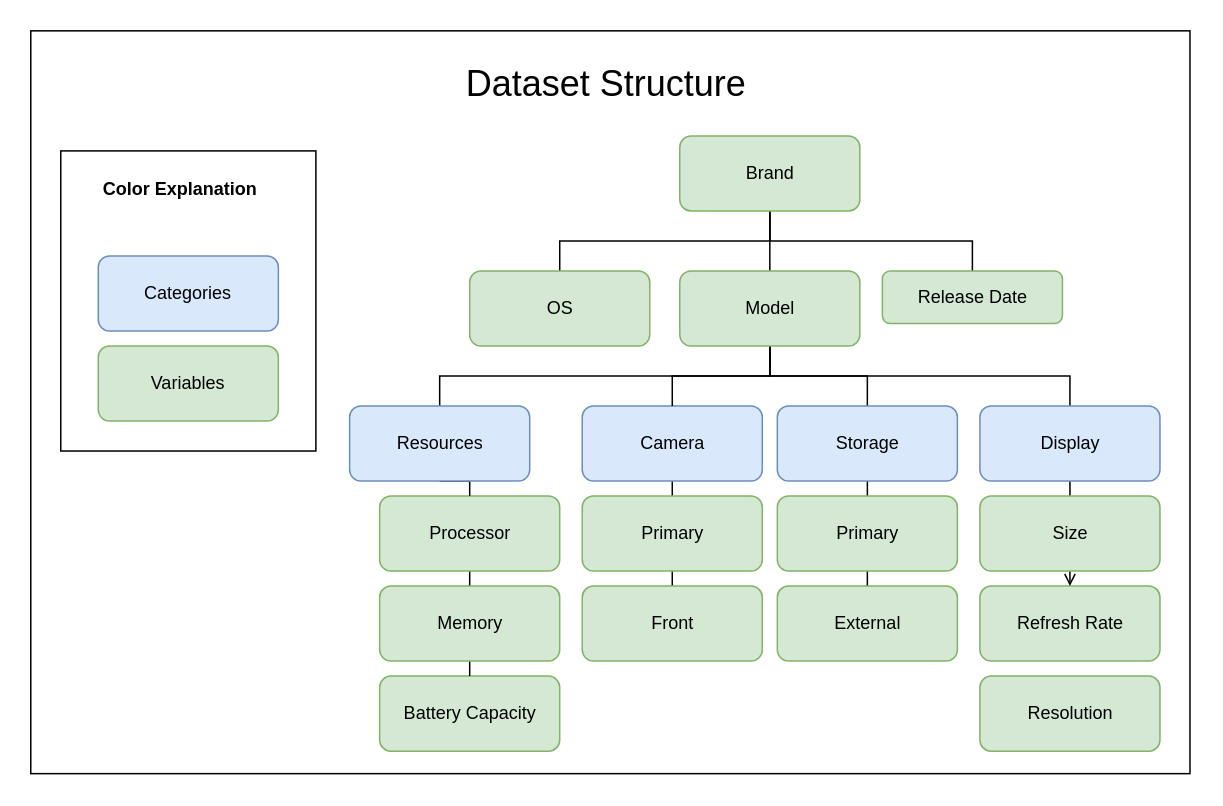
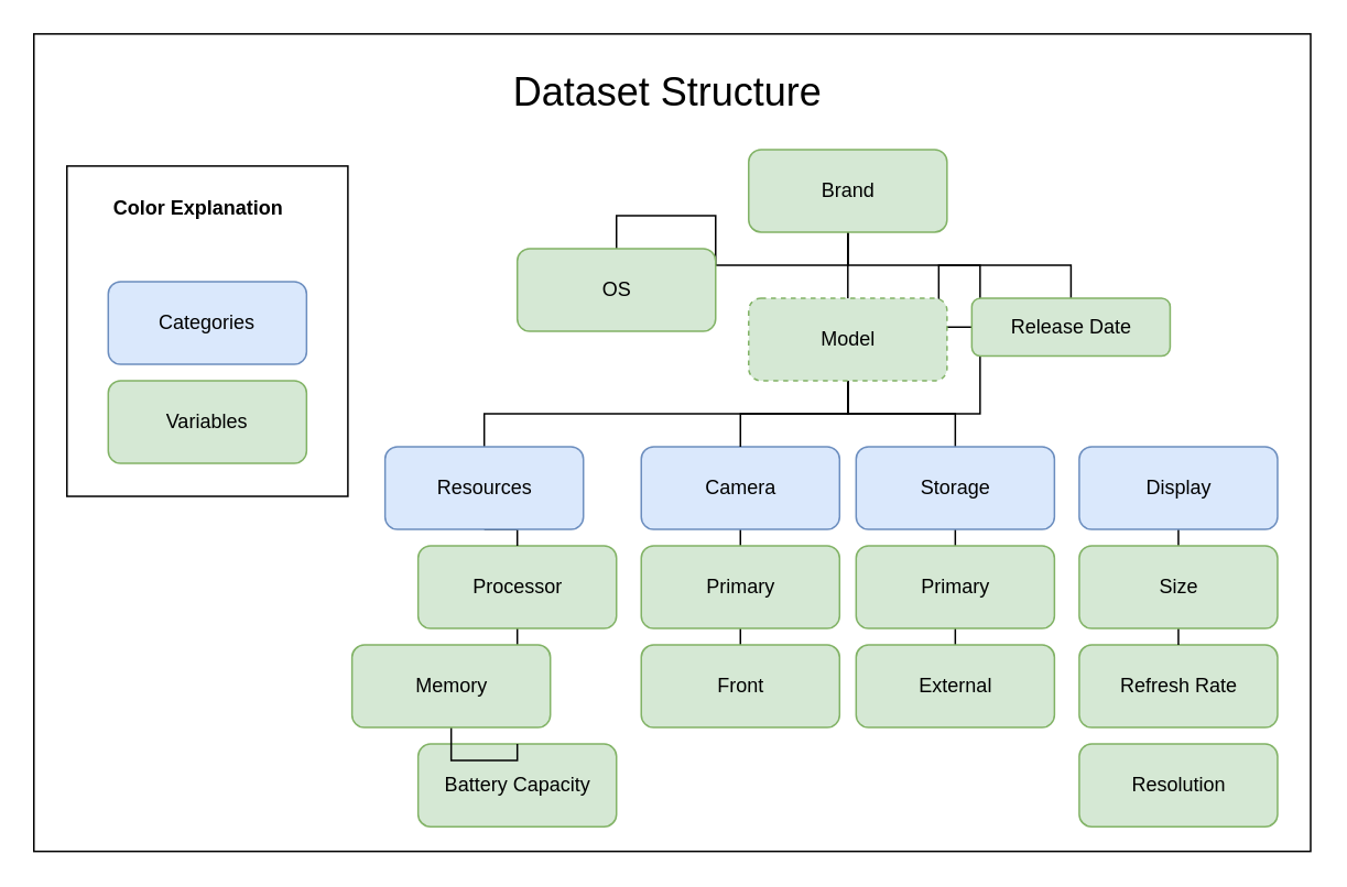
  <mxCell id="0" />
  <mxCell id="1" parent="0" />
  <mxCell id="2" value="" style="rounded=0;whiteSpace=wrap;html=1;" parent="1" vertex="1"><mxGeometry x="20" y="20" width="772.5" height="495" as="geometry" /></mxCell>
  <mxCell id="3" value="" style="rounded=0;whiteSpace=wrap;html=1;" parent="1" vertex="1"><mxGeometry x="40" y="100" width="170" height="200" as="geometry" /></mxCell>
  <mxCell id="4" value="Battery Capacity" style="rounded=1;whiteSpace=wrap;html=1;fillColor=#d5e8d4;strokeColor=#82b366;" parent="1" vertex="1"><mxGeometry x="252.5" y="450" width="120" height="50" as="geometry" /></mxCell>
  <mxCell id="5" style="edgeStyle=orthogonalEdgeStyle;rounded=0;orthogonalLoop=1;jettySize=auto;html=1;exitX=0.5;exitY=1;exitDx=0;exitDy=0;entryX=0.5;entryY=0;entryDx=0;entryDy=0;endArrow=none;endFill=0;" parent="1" source="6" target="28" edge="1"><mxGeometry relative="1" as="geometry" /></mxCell>
  <mxCell id="6" value="Camera" style="rounded=1;whiteSpace=wrap;html=1;fillColor=#dae8fc;strokeColor=#6c8ebf;" parent="1" vertex="1"><mxGeometry x="387.5" y="270" width="120" height="50" as="geometry" /></mxCell>
  <mxCell id="7" style="edgeStyle=orthogonalEdgeStyle;rounded=0;orthogonalLoop=1;jettySize=auto;html=1;exitX=0.5;exitY=1;exitDx=0;exitDy=0;entryX=0.5;entryY=0;entryDx=0;entryDy=0;endArrow=none;endFill=0;" parent="1" source="10" target="15" edge="1"><mxGeometry relative="1" as="geometry" /></mxCell>
  <mxCell id="8" style="edgeStyle=orthogonalEdgeStyle;rounded=0;orthogonalLoop=1;jettySize=auto;html=1;exitX=0.5;exitY=1;exitDx=0;exitDy=0;endArrow=none;endFill=0;" parent="1" source="10" target="30" edge="1"><mxGeometry relative="1" as="geometry" /></mxCell>
  <mxCell id="9" style="edgeStyle=orthogonalEdgeStyle;rounded=0;orthogonalLoop=1;jettySize=auto;html=1;exitX=0.5;exitY=1;exitDx=0;exitDy=0;endArrow=none;endFill=0;" parent="1" source="10" target="31" edge="1"><mxGeometry relative="1" as="geometry" /></mxCell>
  <mxCell id="10" value="Brand" style="rounded=1;whiteSpace=wrap;html=1;fillColor=#d5e8d4;strokeColor=#82b366;" parent="1" vertex="1"><mxGeometry x="452.5" y="90" width="120" height="50" as="geometry" /></mxCell>
  <mxCell id="11" style="edgeStyle=orthogonalEdgeStyle;rounded=0;orthogonalLoop=1;jettySize=auto;html=1;exitX=0.5;exitY=1;exitDx=0;exitDy=0;entryX=0.5;entryY=0;entryDx=0;entryDy=0;endArrow=none;endFill=0;" parent="1" source="15" target="6" edge="1"><mxGeometry relative="1" as="geometry" /></mxCell>
  <mxCell id="12" style="edgeStyle=orthogonalEdgeStyle;rounded=0;orthogonalLoop=1;jettySize=auto;html=1;exitX=0.5;exitY=1;exitDx=0;exitDy=0;endArrow=none;endFill=0;" parent="1" source="15" target="17" edge="1"><mxGeometry relative="1" as="geometry" /></mxCell>
- <mxCell id="13" style="edgeStyle=orthogonalEdgeStyle;rounded=0;orthogonalLoop=1;jettySize=auto;html=1;exitX=0.5;exitY=1;exitDx=0;exitDy=0;endArrow=none;endFill=0;" parent="1" source="15" target="22" edge="1"><mxGeometry relative="1" as="geometry" /></mxCell>
+ <mxCell id="13" style="edgeStyle=orthogonalEdgeStyle;rounded=0;orthogonalLoop=1;jettySize=auto;html=1;exitX=0.5;exitY=1;exitDx=0;exitDy=0;endArrow=none;endFill=0;" parent="1" source="15" target="30" edge="1"><mxGeometry relative="1" as="geometry" /></mxCell>
  <mxCell id="14" style="edgeStyle=orthogonalEdgeStyle;rounded=0;orthogonalLoop=1;jettySize=auto;html=1;exitX=0.5;exitY=1;exitDx=0;exitDy=0;endArrow=none;endFill=0;" parent="1" source="15" target="40" edge="1"><mxGeometry relative="1" as="geometry" /></mxCell>
- <mxCell id="15" value="Model" style="rounded=1;whiteSpace=wrap;html=1;fillColor=#d5e8d4;strokeColor=#82b366;" parent="1" vertex="1"><mxGeometry x="452.5" y="180" width="120" height="50" as="geometry" /></mxCell>
+ <mxCell id="15" value="Model" style="rounded=1;whiteSpace=wrap;html=1;fillColor=#d5e8d4;strokeColor=#82b366;dashed=1;" parent="1" vertex="1"><mxGeometry x="452.5" y="180" width="120" height="50" as="geometry" /></mxCell>
  <mxCell id="16" style="edgeStyle=orthogonalEdgeStyle;rounded=0;orthogonalLoop=1;jettySize=auto;html=1;exitX=0.5;exitY=1;exitDx=0;exitDy=0;entryX=0.5;entryY=0;entryDx=0;entryDy=0;endArrow=none;endFill=0;" parent="1" source="17" target="19" edge="1"><mxGeometry relative="1" as="geometry" /></mxCell>
  <mxCell id="17" value="Storage" style="rounded=1;whiteSpace=wrap;html=1;fillColor=#dae8fc;strokeColor=#6c8ebf;" parent="1" vertex="1"><mxGeometry x="517.5" y="270" width="120" height="50" as="geometry" /></mxCell>
  <mxCell id="18" style="edgeStyle=orthogonalEdgeStyle;rounded=0;orthogonalLoop=1;jettySize=auto;html=1;exitX=0.5;exitY=1;exitDx=0;exitDy=0;entryX=0.5;entryY=0;entryDx=0;entryDy=0;endArrow=none;endFill=0;" parent="1" source="19" target="20" edge="1"><mxGeometry relative="1" as="geometry" /></mxCell>
  <mxCell id="19" value="Primary" style="rounded=1;whiteSpace=wrap;html=1;fillColor=#d5e8d4;strokeColor=#82b366;" parent="1" vertex="1"><mxGeometry x="517.5" y="330" width="120" height="50" as="geometry" /></mxCell>
  <mxCell id="20" value="External" style="rounded=1;whiteSpace=wrap;html=1;fillColor=#d5e8d4;strokeColor=#82b366;" parent="1" vertex="1"><mxGeometry x="517.5" y="390" width="120" height="50" as="geometry" /></mxCell>
  <mxCell id="21" style="edgeStyle=orthogonalEdgeStyle;rounded=0;orthogonalLoop=1;jettySize=auto;html=1;exitX=0.5;exitY=1;exitDx=0;exitDy=0;entryX=0.5;entryY=0;entryDx=0;entryDy=0;endArrow=none;endFill=0;" parent="1" source="22" target="25" edge="1"><mxGeometry relative="1" as="geometry" /></mxCell>
  <mxCell id="22" value="Display" style="rounded=1;whiteSpace=wrap;html=1;fillColor=#dae8fc;strokeColor=#6c8ebf;" parent="1" vertex="1"><mxGeometry x="652.5" y="270" width="120" height="50" as="geometry" /></mxCell>
  <mxCell id="23" value="Refresh Rate" style="rounded=1;whiteSpace=wrap;html=1;fillColor=#d5e8d4;strokeColor=#82b366;" parent="1" vertex="1"><mxGeometry x="652.5" y="390" width="120" height="50" as="geometry" /></mxCell>
- <mxCell id="24" style="edgeStyle=orthogonalEdgeStyle;rounded=0;orthogonalLoop=1;jettySize=auto;html=1;exitX=0.5;exitY=1;exitDx=0;exitDy=0;entryX=0.5;entryY=0;entryDx=0;entryDy=0;endArrow=open;endFill=0;" parent="1" source="25" target="23" edge="1"><mxGeometry relative="1" as="geometry" /></mxCell>
+ <mxCell id="24" style="edgeStyle=orthogonalEdgeStyle;rounded=0;orthogonalLoop=1;jettySize=auto;html=1;exitX=0.5;exitY=1;exitDx=0;exitDy=0;entryX=0.5;entryY=0;entryDx=0;entryDy=0;endArrow=none;endFill=0;" parent="1" source="25" target="23" edge="1"><mxGeometry relative="1" as="geometry" /></mxCell>
  <mxCell id="25" value="Size" style="rounded=1;whiteSpace=wrap;html=1;fillColor=#d5e8d4;strokeColor=#82b366;" parent="1" vertex="1"><mxGeometry x="652.5" y="330" width="120" height="50" as="geometry" /></mxCell>
  <mxCell id="26" value="Resolution" style="rounded=1;whiteSpace=wrap;html=1;fillColor=#d5e8d4;strokeColor=#82b366;" parent="1" vertex="1"><mxGeometry x="652.5" y="450" width="120" height="50" as="geometry" /></mxCell>
  <mxCell id="27" style="edgeStyle=orthogonalEdgeStyle;rounded=0;orthogonalLoop=1;jettySize=auto;html=1;exitX=0.5;exitY=1;exitDx=0;exitDy=0;entryX=0.5;entryY=0;entryDx=0;entryDy=0;endArrow=none;endFill=0;" parent="1" source="28" target="29" edge="1"><mxGeometry relative="1" as="geometry" /></mxCell>
  <mxCell id="28" value="Primary" style="rounded=1;whiteSpace=wrap;html=1;fillColor=#d5e8d4;strokeColor=#82b366;" parent="1" vertex="1"><mxGeometry x="387.5" y="330" width="120" height="50" as="geometry" /></mxCell>
  <mxCell id="29" value="Front" style="rounded=1;whiteSpace=wrap;html=1;fillColor=#d5e8d4;strokeColor=#82b366;" parent="1" vertex="1"><mxGeometry x="387.5" y="390" width="120" height="50" as="geometry" /></mxCell>
  <mxCell id="30" value="Release Date" style="rounded=1;whiteSpace=wrap;html=1;fillColor=#d5e8d4;strokeColor=#82b366;" parent="1" vertex="1"><mxGeometry x="587.5" y="180" width="120" height="35" as="geometry" /></mxCell>
- <mxCell id="31" value="OS" style="rounded=1;whiteSpace=wrap;html=1;fillColor=#d5e8d4;strokeColor=#82b366;" parent="1" vertex="1"><mxGeometry x="312.5" y="180" width="120" height="50" as="geometry" /></mxCell>
+ <mxCell id="31" value="OS" style="rounded=1;whiteSpace=wrap;html=1;fillColor=#d5e8d4;strokeColor=#82b366;" parent="1" vertex="1"><mxGeometry x="312.5" y="150" width="120" height="50" as="geometry" /></mxCell>
  <mxCell id="32" style="edgeStyle=orthogonalEdgeStyle;rounded=0;orthogonalLoop=1;jettySize=auto;html=1;exitX=0.5;exitY=1;exitDx=0;exitDy=0;entryX=0.5;entryY=0;entryDx=0;entryDy=0;endArrow=none;endFill=0;" parent="1" source="33" target="35" edge="1"><mxGeometry relative="1" as="geometry" /></mxCell>
  <mxCell id="33" value="Processor" style="rounded=1;whiteSpace=wrap;html=1;fillColor=#d5e8d4;strokeColor=#82b366;" parent="1" vertex="1"><mxGeometry x="252.5" y="330" width="120" height="50" as="geometry" /></mxCell>
  <mxCell id="34" style="edgeStyle=orthogonalEdgeStyle;rounded=0;orthogonalLoop=1;jettySize=auto;html=1;exitX=0.5;exitY=1;exitDx=0;exitDy=0;entryX=0.5;entryY=0;entryDx=0;entryDy=0;endArrow=none;endFill=0;" parent="1" source="35" target="4" edge="1"><mxGeometry relative="1" as="geometry" /></mxCell>
- <mxCell id="35" value="Memory" style="rounded=1;whiteSpace=wrap;html=1;fillColor=#d5e8d4;strokeColor=#82b366;" parent="1" vertex="1"><mxGeometry x="252.5" y="390" width="120" height="50" as="geometry" /></mxCell>
+ <mxCell id="35" value="Memory" style="rounded=1;whiteSpace=wrap;html=1;fillColor=#d5e8d4;strokeColor=#82b366;" parent="1" vertex="1"><mxGeometry x="212.5" y="390" width="120" height="50" as="geometry" /></mxCell>
  <mxCell id="36" value="Categories" style="rounded=1;whiteSpace=wrap;html=1;fillColor=#dae8fc;strokeColor=#6c8ebf;" parent="1" vertex="1"><mxGeometry x="65" y="170" width="120" height="50" as="geometry" /></mxCell>
  <mxCell id="37" value="Variables" style="rounded=1;whiteSpace=wrap;html=1;fillColor=#d5e8d4;strokeColor=#82b366;" parent="1" vertex="1"><mxGeometry x="65" y="230" width="120" height="50" as="geometry" /></mxCell>
  <mxCell id="38" value="Color Explanation" style="text;strokeColor=none;fillColor=none;align=left;verticalAlign=middle;spacingLeft=4;spacingRight=4;overflow=hidden;points=[[0,0.5],[1,0.5]];portConstraint=eastwest;rotatable=0;fontStyle=1" parent="1" vertex="1"><mxGeometry x="62.5" y="110" width="125" height="30" as="geometry" /></mxCell>
  <mxCell id="39" style="edgeStyle=orthogonalEdgeStyle;rounded=0;orthogonalLoop=1;jettySize=auto;html=1;exitX=0.5;exitY=1;exitDx=0;exitDy=0;entryX=0.5;entryY=0;entryDx=0;entryDy=0;endArrow=none;endFill=0;" parent="1" source="40" target="33" edge="1"><mxGeometry relative="1" as="geometry" /></mxCell>
  <mxCell id="40" value="Resources" style="rounded=1;whiteSpace=wrap;html=1;fillColor=#dae8fc;strokeColor=#6c8ebf;" parent="1" vertex="1"><mxGeometry x="232.5" y="270" width="120" height="50" as="geometry" /></mxCell>
  <mxCell id="41" value="Dataset Structure" style="text;strokeColor=none;fillColor=none;align=left;verticalAlign=middle;spacingLeft=4;spacingRight=4;overflow=hidden;points=[[0,0.5],[1,0.5]];portConstraint=eastwest;rotatable=0;shadow=0;fontSize=24;" parent="1" vertex="1"><mxGeometry x="304.38" y="38" width="203.75" height="30" as="geometry" /></mxCell>
